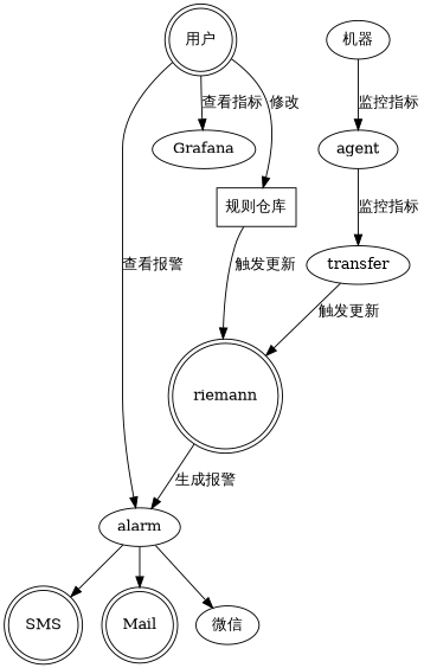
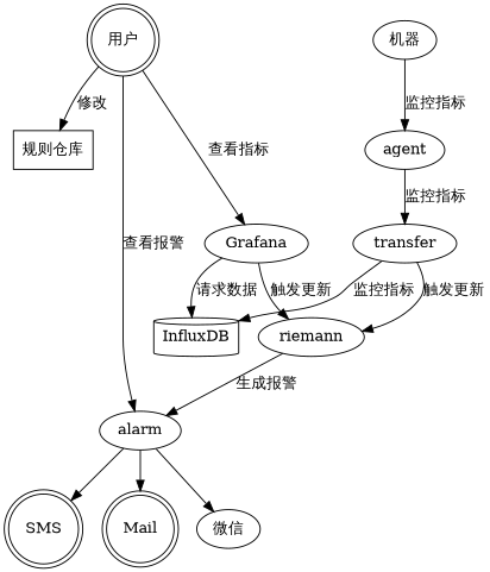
  digraph {
    "用户" [shape=doublecircle]
    "机器" [shape=ellipse]
    "规则仓库" [shape=rect]
    alarm
    Grafana
    agent
-   riemann [shape=doublecircle]
+   riemann
    SMS [shape=doublecircle]
    Mail [shape=doublecircle]
    "微信"
+   InfluxDB [shape=cylinder]
    transfer
    subgraph sub_1 {
      rank=same
      "用户"
      "机器"
    }
    "用户" -> "规则仓库" [label="修改"]
    "用户" -> alarm [label="查看报警"]
    "用户" -> Grafana [label="查看指标"]
    "机器" -> agent [label="监控指标"]
-   "规则仓库" -> riemann [label="触发更新"]
+   Grafana -> riemann [label="触发更新"]
    alarm -> SMS
    alarm -> Mail
    alarm -> "微信"
+   Grafana -> InfluxDB [label="请求数据"]
    agent -> transfer [label="监控指标"]
    riemann -> alarm [label="生成报警"]
    transfer -> riemann [label="触发更新"]
+   transfer -> InfluxDB [label="监控指标"]
  }
